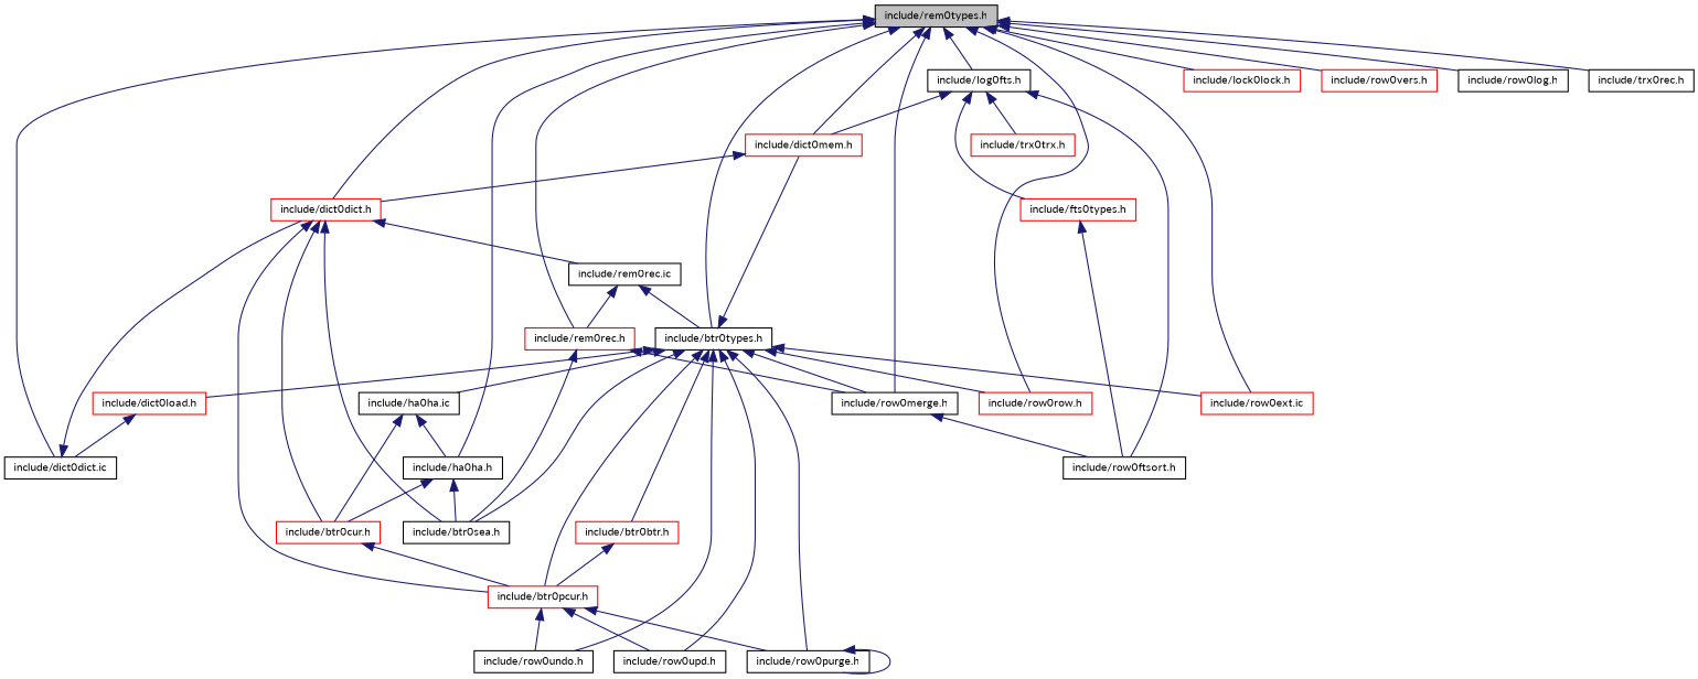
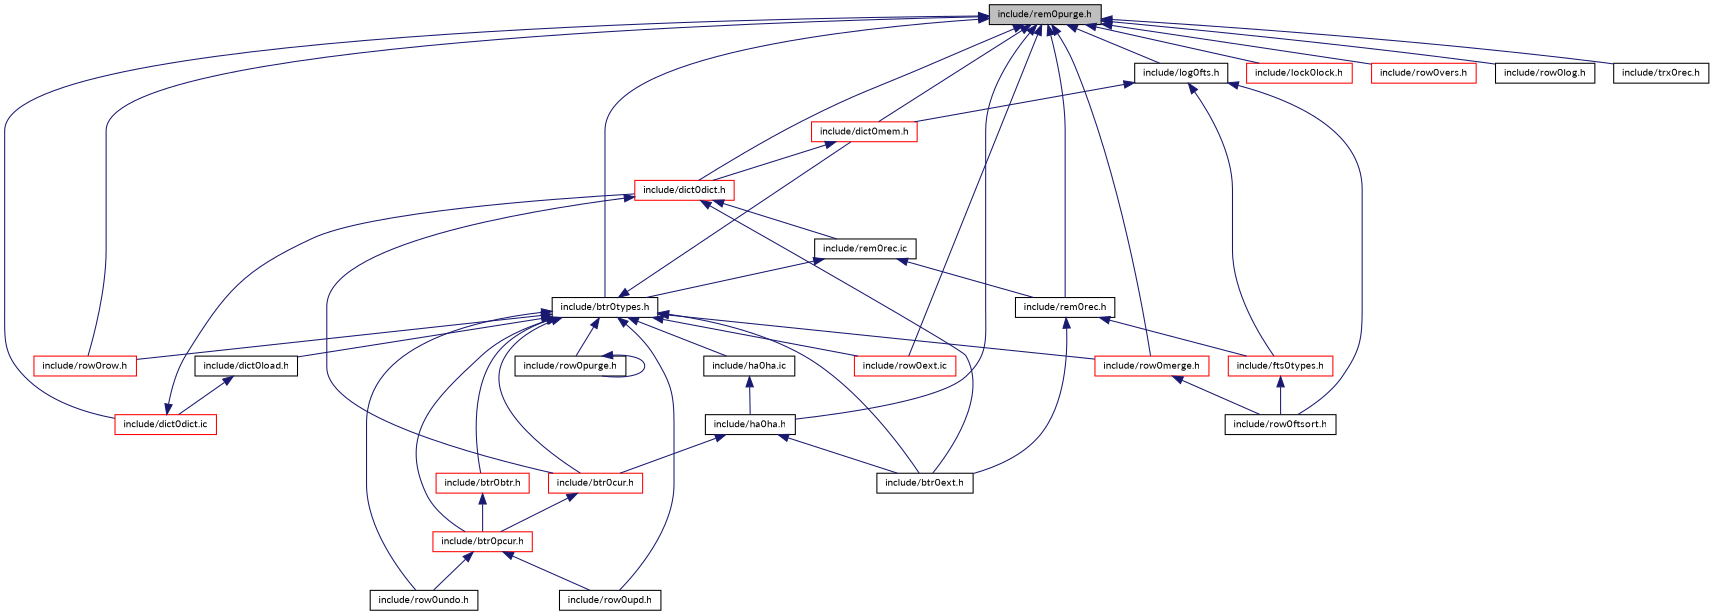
  digraph {
    fontname=Lato
    node [color=black fontname=Lato fontsize=10 shape=record]
    edge [color=midnightblue dir=back fontname=Lato fontsize=10 labelfontname=FreeSans labelfontsize=10 style=solid]
-   n1 [fillcolor=grey75 fontcolor=black height=0.2 label="include/rem0types.h" style=filled width=0.4]
+   n1 [fillcolor=grey75 fontcolor=black height=0.2 label="include/rem0purge.h" style=filled width=0.4]
    n2 [height=0.2 label="include/log0fts.h" width=0.4]
    n3 [color=red height=0.2 label="include/dict0mem.h" width=0.4]
    n4 [color=red height=0.2 label="include/dict0dict.h" width=0.4]
-   n5 [color=red height=0.2 label="include/rem0rec.h" width=0.4]
-   n6 [height=0.2 label="include/row0merge.h" width=0.4]
+   n5 [height=0.2 label="include/rem0rec.h" width=0.4]
+   n6 [color=red height=0.2 label="include/row0merge.h" width=0.4]
    n7 [height=0.2 label="include/btr0types.h" width=0.4]
-   n8 [height=0.2 label="include/dict0dict.ic" width=0.4]
+   n8 [color=red height=0.2 label="include/dict0dict.ic" width=0.4]
    n9 [height=0.2 label="include/ha0ha.h" width=0.4]
    n10 [color=red height=0.2 label="include/row0row.h" width=0.4]
    n11 [color=red height=0.2 label="include/row0ext.ic" width=0.4]
    n12 [color=red height=0.2 label="include/lock0lock.h" width=0.4]
    n13 [color=red height=0.2 label="include/row0vers.h" width=0.4]
    n14 [height=0.2 label="include/row0log.h" width=0.4]
    n15 [height=0.2 label="include/trx0rec.h" width=0.4]
-   n16 [color=red height=0.2 label="include/trx0trx.h" width=0.4]
    n17 [height=0.2 label="include/row0ftsort.h" width=0.4]
    n18 [color=red height=0.2 label="include/fts0types.h" width=0.4]
    n19 [height=0.2 label="include/rem0rec.ic" width=0.4]
-   n20 [height=0.2 label="include/btr0sea.h" width=0.4]
+   n20 [height=0.2 label="include/btr0ext.h" width=0.4]
    n21 [color=red height=0.2 label="include/btr0pcur.h" width=0.4]
    n22 [color=red height=0.2 label="include/btr0cur.h" width=0.4]
    n23 [color=red height=0.2 label="include/btr0btr.h" width=0.4]
    n24 [height=0.2 label="include/row0purge.h" width=0.4]
    n25 [height=0.2 label="include/row0undo.h" width=0.4]
    n26 [height=0.2 label="include/row0upd.h" width=0.4]
-   n27 [color=red height=0.2 label="include/dict0load.h" width=0.4]
+   n27 [height=0.2 label="include/dict0load.h" width=0.4]
    n28 [height=0.2 label="include/ha0ha.ic" width=0.4]
    n1 -> n2
    n1 -> n3
    n1 -> n4
    n1 -> n5
    n1 -> n6
    n1 -> n7
    n1 -> n8
    n1 -> n9
    n1 -> n10
    n1 -> n11
    n1 -> n12
    n1 -> n13
    n1 -> n14
    n1 -> n15
    n2 -> n3
-   n2 -> n16
    n2 -> n17
    n2 -> n18
    n3 -> n4
    n4 -> n19
    n4 -> n20
-   n4 -> n21
    n4 -> n22
-   n5 -> n6
+   n5 -> n18
    n5 -> n20
    n6 -> n17
    n7 -> n3
    n7 -> n6
    n7 -> n10
    n7 -> n11
    n7 -> n20
    n7 -> n21
-   n28 -> n22
+   n7 -> n22
    n7 -> n23
    n7 -> n24
    n7 -> n25
    n7 -> n26
    n7 -> n27
    n7 -> n28
    n8 -> n4
    n9 -> n20
    n9 -> n22
    n18 -> n17
    n19 -> n5
    n19 -> n7
-   n21 -> n24
    n21 -> n25
    n21 -> n26
    n22 -> n21
    n23 -> n21
    n24 -> n24
    n27 -> n8
    n28 -> n9
  }
